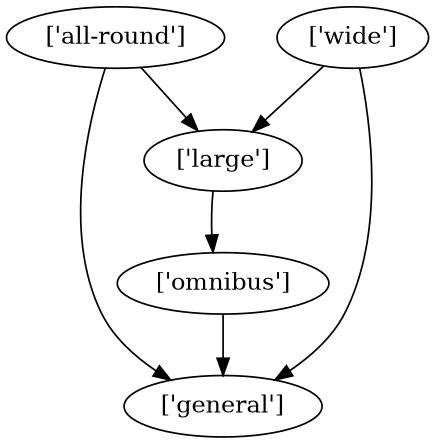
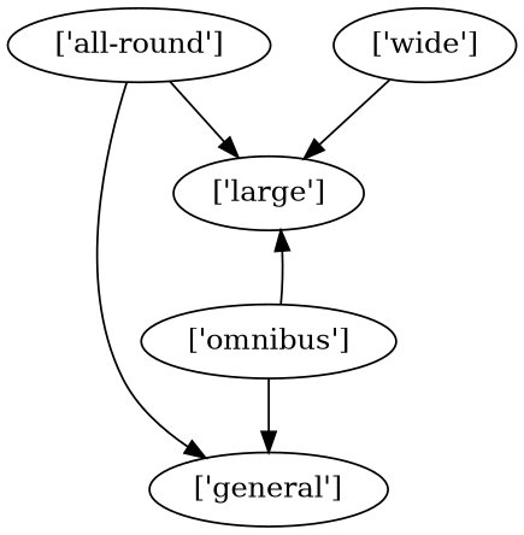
  strict digraph {
    "['all-round']"
    "['general']"
    "['large']"
    "['omnibus']"
    "['wide']"
    "['all-round']" -> "['general']"
    "['all-round']" -> "['large']"
    "['omnibus']" -> "['general']"
-   "['large']" -> "['omnibus']"
-   "['wide']" -> "['general']"
+   "['omnibus']" -> "['large']"
    "['wide']" -> "['large']"
  }
